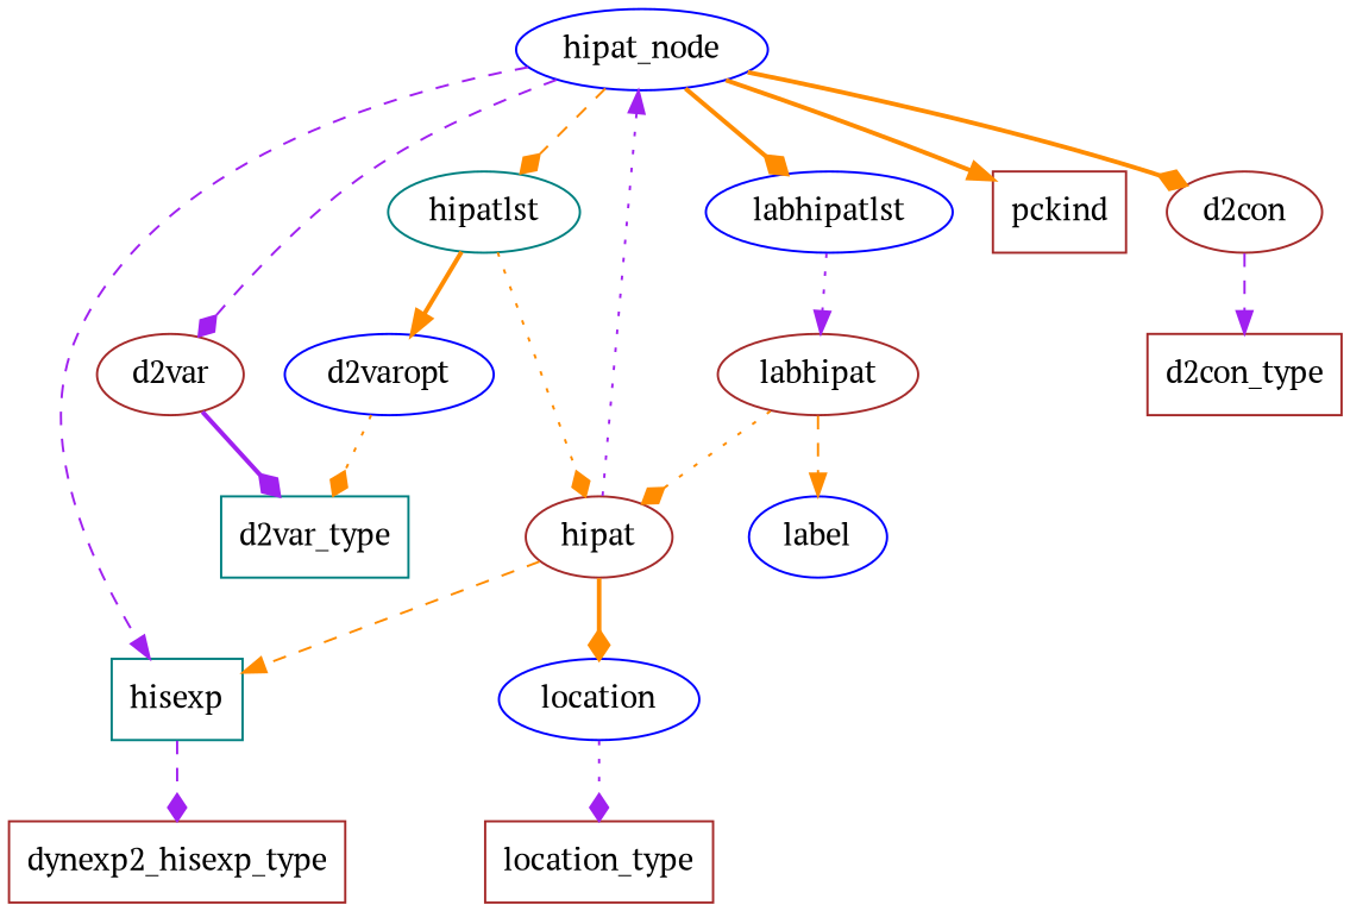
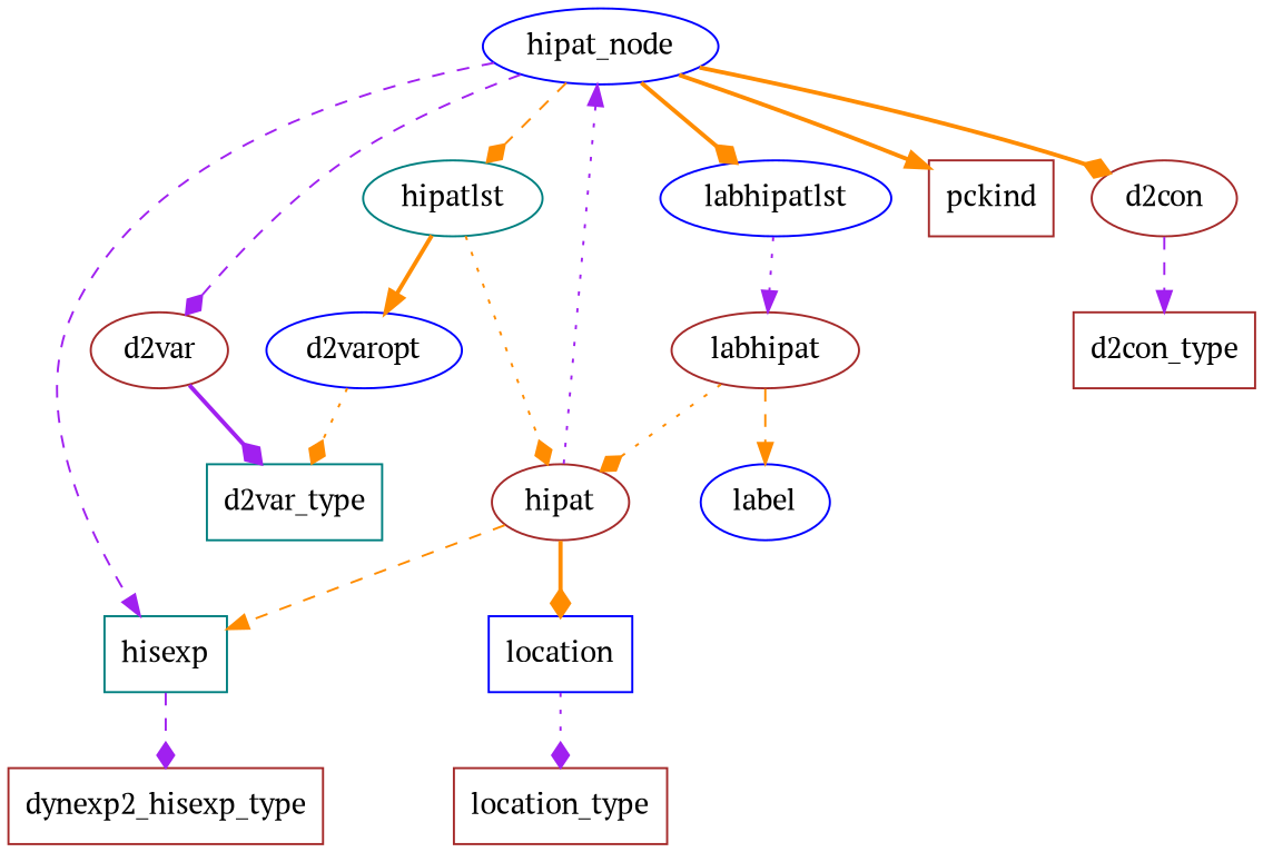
  digraph {
    fontname="PT Serif"
    node [color=brown fontname="PT Serif"]
    edge [arrowhead=diamond color=darkorange fontname="PT Serif" style=dashed]
    hipat_node [color=blue]
    d2var
    pckind [shape=box]
    d2con
    hisexp [color=teal shape=box]
    labhipatlst [color=blue]
    hipatlst [color=teal]
    d2var_type [color=teal shape=box]
    d2con_type [shape=box]
    dynexp2_hisexp_type [shape=box]
    labhipat
    hipat
    d2varopt [color=blue]
    label [color=blue]
-   location [color=blue]
+   location [color=blue shape=box]
    location_type [shape=box]
    hipat_node -> d2var [color=purple]
    hipat_node -> pckind [arrowhead=normal style=bold]
    hipat_node -> d2con [style=bold]
    hipat_node -> hisexp [arrowhead=normal color=purple]
    hipat_node -> labhipatlst [style=bold]
    hipat_node -> hipatlst
    d2var -> d2var_type [color=purple style=bold]
    d2con -> d2con_type [arrowhead=normal color=purple]
    hisexp -> dynexp2_hisexp_type [color=purple]
    labhipatlst -> labhipat [arrowhead=normal color=purple style=dotted]
    hipatlst -> hipat [style=dotted]
    hipatlst -> d2varopt [arrowhead=normal style=bold]
    labhipat -> hipat [style=dotted]
    labhipat -> label [arrowhead=normal]
    hipat -> hipat_node [arrowhead=normal color=purple style=dotted]
    hipat -> hisexp [arrowhead=normal]
    hipat -> location [style=bold]
    d2varopt -> d2var_type [style=dotted]
    location -> location_type [color=purple style=dotted]
  }
